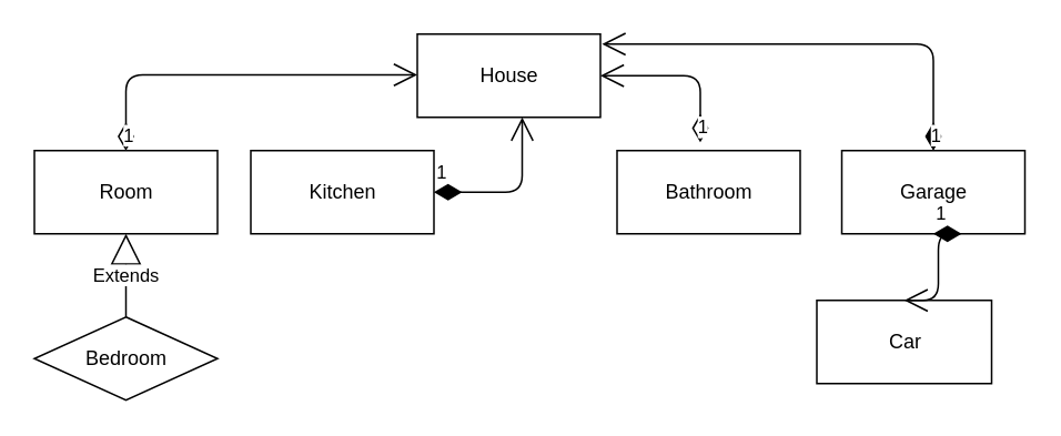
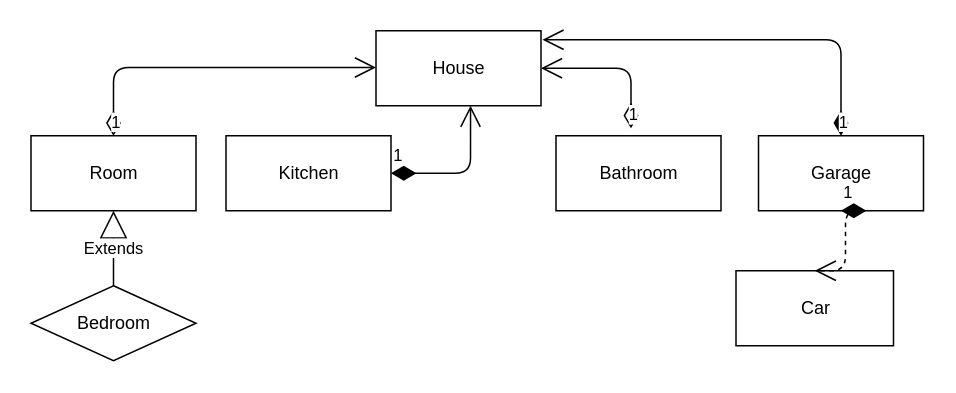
  <mxCell id="0" />
  <mxCell id="1" parent="0" />
  <mxCell id="2" value="House" style="html=1;" parent="1" vertex="1"><mxGeometry x="250" y="20" width="110" height="50" as="geometry" /></mxCell>
  <mxCell id="3" value="Bathroom" style="html=1;" parent="1" vertex="1"><mxGeometry x="370" y="90" width="110" height="50" as="geometry" /></mxCell>
  <mxCell id="4" value="Garage" style="html=1;" parent="1" vertex="1"><mxGeometry x="505" y="90" width="110" height="50" as="geometry" /></mxCell>
  <mxCell id="5" value="Car" style="html=1;" parent="1" vertex="1"><mxGeometry x="490" y="180" width="105" height="50" as="geometry" /></mxCell>
  <mxCell id="6" value="Kitchen" style="html=1;" parent="1" vertex="1"><mxGeometry x="150" y="90" width="110" height="50" as="geometry" /></mxCell>
  <mxCell id="7" value="Bedroom" style="rhombus;html=1;" parent="1" vertex="1"><mxGeometry x="20" y="190" width="110" height="50" as="geometry" /></mxCell>
  <mxCell id="8" value="Room" style="html=1;" parent="1" vertex="1"><mxGeometry x="20" y="90" width="110" height="50" as="geometry" /></mxCell>
  <mxCell id="9" value="1" style="endArrow=open;html=1;endSize=12;startArrow=diamondThin;startSize=14;startFill=0;edgeStyle=orthogonalEdgeStyle;align=left;verticalAlign=bottom;" parent="1" source="8" edge="1"><mxGeometry x="-1" y="3" relative="1" as="geometry"><mxPoint x="70" y="45" as="sourcePoint" /><mxPoint x="250" y="44.5" as="targetPoint" /><Array as="points"><mxPoint x="75" y="45" /></Array></mxGeometry></mxCell>
  <mxCell id="10" value="1" style="endArrow=open;html=1;endSize=12;startArrow=diamondThin;startSize=14;startFill=0;edgeStyle=orthogonalEdgeStyle;align=left;verticalAlign=bottom;entryX=1;entryY=0.5;entryDx=0;entryDy=0;" parent="1" target="2" edge="1"><mxGeometry x="-1" y="3" relative="1" as="geometry"><mxPoint x="420" y="85" as="sourcePoint" /><mxPoint x="535" y="40" as="targetPoint" /><Array as="points"><mxPoint x="420" y="45" /></Array></mxGeometry></mxCell>
  <mxCell id="11" value="1" style="endArrow=open;html=1;endSize=12;startArrow=diamondThin;startSize=14;startFill=1;edgeStyle=orthogonalEdgeStyle;align=left;verticalAlign=bottom;entryX=0.573;entryY=1;entryDx=0;entryDy=0;entryPerimeter=0;" parent="1" target="2" edge="1"><mxGeometry x="-1" y="3" relative="1" as="geometry"><mxPoint x="260" y="115" as="sourcePoint" /><mxPoint x="420" y="115" as="targetPoint" /><Array as="points"><mxPoint x="313" y="115" /></Array></mxGeometry></mxCell>
  <mxCell id="12" value="1" style="endArrow=open;html=1;endSize=12;startArrow=diamondThin;startSize=14;startFill=1;edgeStyle=orthogonalEdgeStyle;align=left;verticalAlign=bottom;entryX=1.009;entryY=0.12;entryDx=0;entryDy=0;entryPerimeter=0;exitX=0.5;exitY=0;exitDx=0;exitDy=0;" parent="1" source="4" target="2" edge="1"><mxGeometry x="-1" y="3" relative="1" as="geometry"><mxPoint x="507" y="55" as="sourcePoint" /><mxPoint x="560" y="10" as="targetPoint" /><Array as="points"><mxPoint x="560" y="26" /></Array></mxGeometry></mxCell>
  <mxCell id="13" value="Extends" style="endArrow=block;endSize=16;endFill=0;html=1;entryX=0.5;entryY=1;entryDx=0;entryDy=0;" parent="1" source="7" target="8" edge="1"><mxGeometry width="160" relative="1" as="geometry"><mxPoint x="20" y="260" as="sourcePoint" /><mxPoint x="180" y="260" as="targetPoint" /></mxGeometry></mxCell>
- <mxCell id="14" value="1" style="endArrow=open;html=1;endSize=12;startArrow=diamondThin;startSize=14;startFill=1;edgeStyle=orthogonalEdgeStyle;align=left;verticalAlign=bottom;entryX=0.5;entryY=0;entryDx=0;entryDy=0;exitX=0.5;exitY=1;exitDx=0;exitDy=0;" parent="1" source="4" target="5" edge="1"><mxGeometry x="-1" y="3" relative="1" as="geometry"><mxPoint x="460" y="160" as="sourcePoint" /><mxPoint x="620" y="160" as="targetPoint" /><Array as="points"><mxPoint x="563" y="140" /></Array></mxGeometry></mxCell>
+ <mxCell id="14" value="1" style="endArrow=open;html=1;endSize=12;startArrow=diamondThin;startSize=14;startFill=1;edgeStyle=orthogonalEdgeStyle;align=left;verticalAlign=bottom;entryX=0.5;entryY=0;entryDx=0;entryDy=0;exitX=0.5;exitY=1;exitDx=0;exitDy=0;dashed=1;" parent="1" source="4" target="5" edge="1"><mxGeometry x="-1" y="3" relative="1" as="geometry"><mxPoint x="460" y="160" as="sourcePoint" /><mxPoint x="620" y="160" as="targetPoint" /><Array as="points"><mxPoint x="563" y="140" /></Array></mxGeometry></mxCell>
